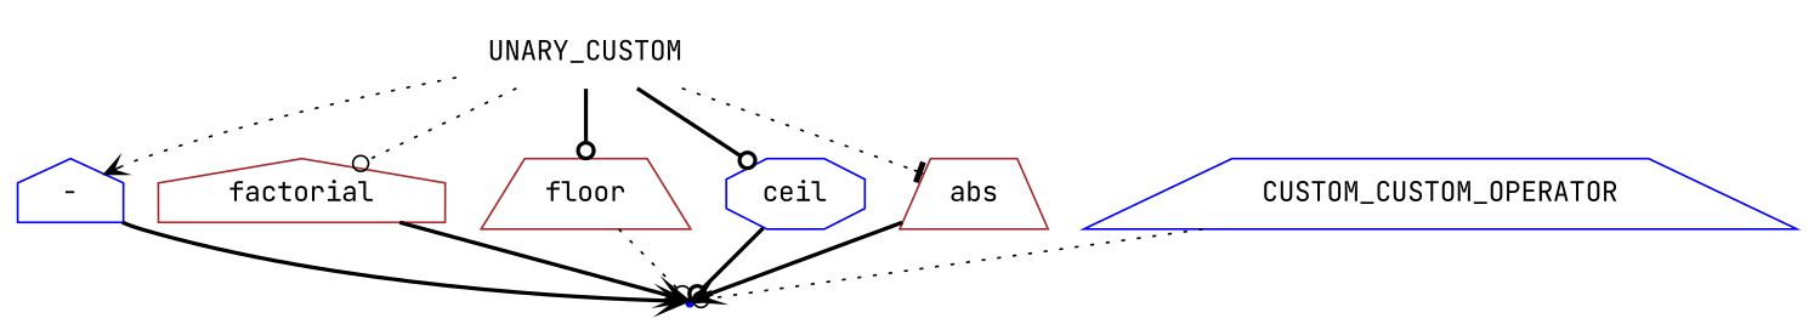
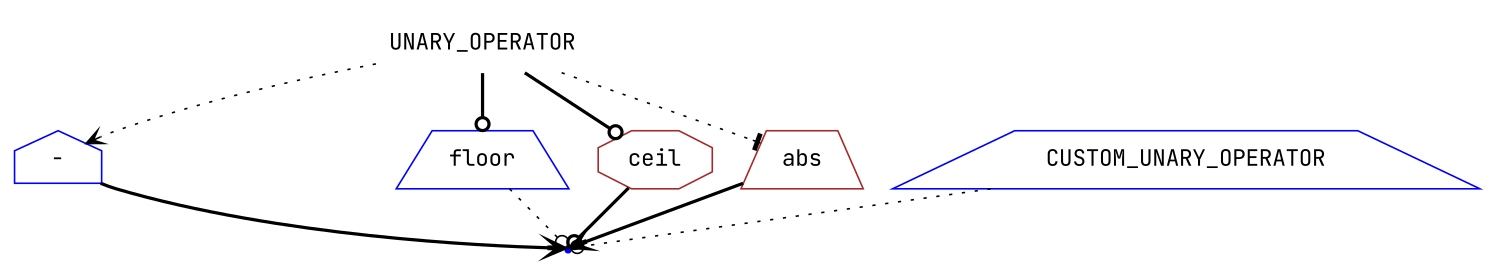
  digraph {
    fontname="JetBrains Mono"
    node [color=brown fontname="JetBrains Mono" shape=trapezium]
    edge [arrowhead=odot fontname="JetBrains Mono" style=bold]
-   n1 [label=UNARY_CUSTOM shape=plaintext]
+   n1 [label=UNARY_OPERATOR shape=plaintext]
    n2 [color=blue label="-" shape=house]
-   n3 [label=factorial shape=house]
-   n4 [label=floor]
-   n5 [color=blue label=ceil shape=octagon]
+   n4 [color=blue label=floor]
+   n5 [label=ceil shape=octagon]
    n6 [label=abs]
    end [color=blue shape=point]
-   n8 [color=blue label=CUSTOM_CUSTOM_OPERATOR]
+   n8 [color=blue label=CUSTOM_UNARY_OPERATOR]
    n1 -> n2 [arrowhead=vee style=dotted]
-   n1 -> n3 [style=dotted]
    n1 -> n4
    n1 -> n5
    n1 -> n6 [arrowhead=tee style=dotted]
    n2 -> end [arrowhead=vee]
-   n3 -> end [arrowhead=vee]
    n4 -> end [style=dotted]
    n5 -> end
    n6 -> end [arrowhead=vee]
    n8 -> end [style=dotted]
  }
